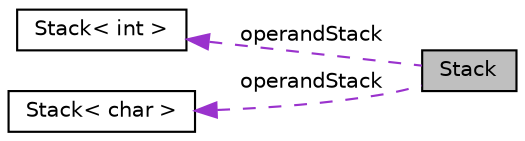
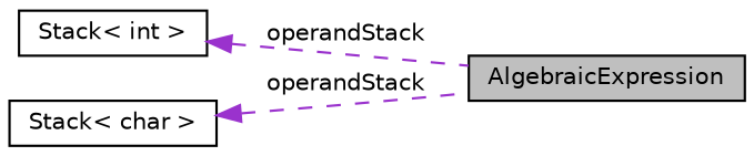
  digraph {
    rankdir=LR
    node [color=black fillcolor=white fontname=Helvetica fontsize=10 shape=record style=filled]
    edge [color=darkorchid3 dir=back fontname=Helvetica fontsize=10 labelfontname=Helvetica labelfontsize=10 style=dashed]
-   n1 [fillcolor=grey75 fontcolor=black height=0.2 label=Stack width=0.4]
+   n1 [fillcolor=grey75 fontcolor=black height=0.2 label=AlgebraicExpression width=0.4]
    n2 [height=0.2 label="Stack\< int \>" width=0.4]
    n3 [height=0.2 label="Stack\< char \>" width=0.4]
    n2 -> n1 [label=" operandStack"]
    n3 -> n1 [label=" operandStack"]
  }
